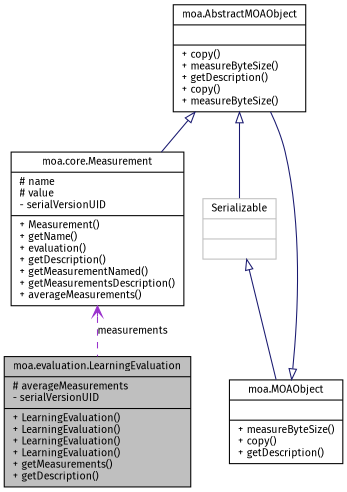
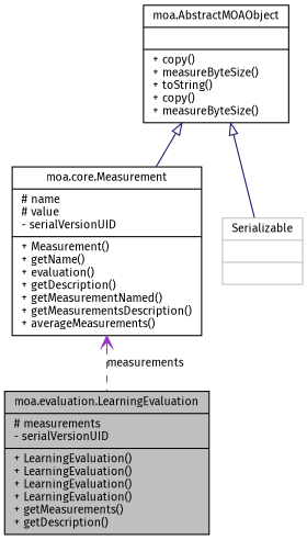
  digraph {
    fontname="Fira Sans"
    node [color=black fillcolor=white fontname="Fira Sans" fontsize=10 shape=record style=filled]
    edge [arrowtail=empty color=midnightblue dir=back fontname="Fira Sans" fontsize=10 labelfontname=Helvetica labelfontsize=10 style=solid]
-   n1 [fillcolor=grey75 fontcolor=black height=0.2 label="{moa.evaluation.LearningEvaluation\n|# averageMeasurements\l- serialVersionUID\l|+ LearningEvaluation()\l+ LearningEvaluation()\l+ LearningEvaluation()\l+ LearningEvaluation()\l+ getMeasurements()\l+ getDescription()\l}" width=0.4]
-   n2 [height=0.2 label="{moa.AbstractMOAObject\n||+ copy()\l+ measureByteSize()\l+ getDescription()\l+ copy()\l+ measureByteSize()\l}" width=0.4]
+   n1 [fillcolor=grey75 fontcolor=black height=0.2 label="{moa.evaluation.LearningEvaluation\n|# measurements\l- serialVersionUID\l|+ LearningEvaluation()\l+ LearningEvaluation()\l+ LearningEvaluation()\l+ LearningEvaluation()\l+ getMeasurements()\l+ getDescription()\l}" width=0.4]
+   n2 [height=0.2 label="{moa.AbstractMOAObject\n||+ copy()\l+ measureByteSize()\l+ toString()\l+ copy()\l+ measureByteSize()\l}" width=0.4]
    n3 [height=0.2 label="{moa.core.Measurement\n|# name\l# value\l- serialVersionUID\l|+ Measurement()\l+ getName()\l+ evaluation()\l+ getDescription()\l+ getMeasurementNamed()\l+ getMeasurementsDescription()\l+ averageMeasurements()\l}" width=0.4]
    n4 [color=grey75 height=0.2 label="{Serializable\n||}" width=0.4]
-   n5 [height=0.2 label="{moa.MOAObject\n||+ measureByteSize()\l+ copy()\l+ getDescription()\l}" width=0.4]
    n2 -> n3
    n2 -> n4
    n3 -> n1 [arrowtail=open color=darkorchid3 label=measurements style=dashed]
-   n4 -> n5
-   n5 -> n2
  }
